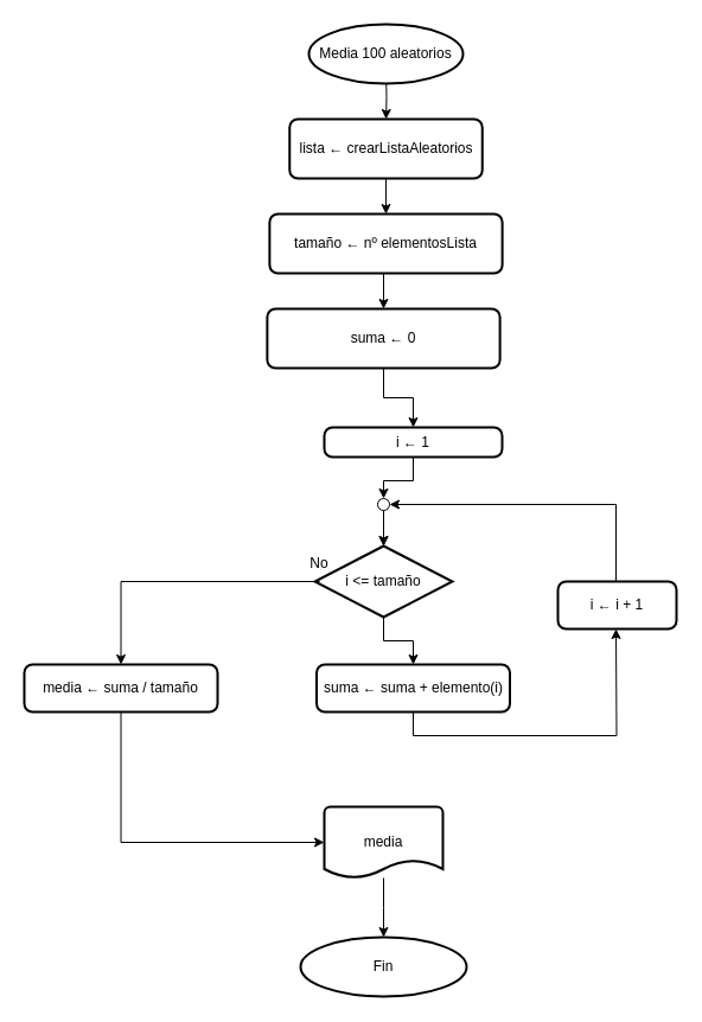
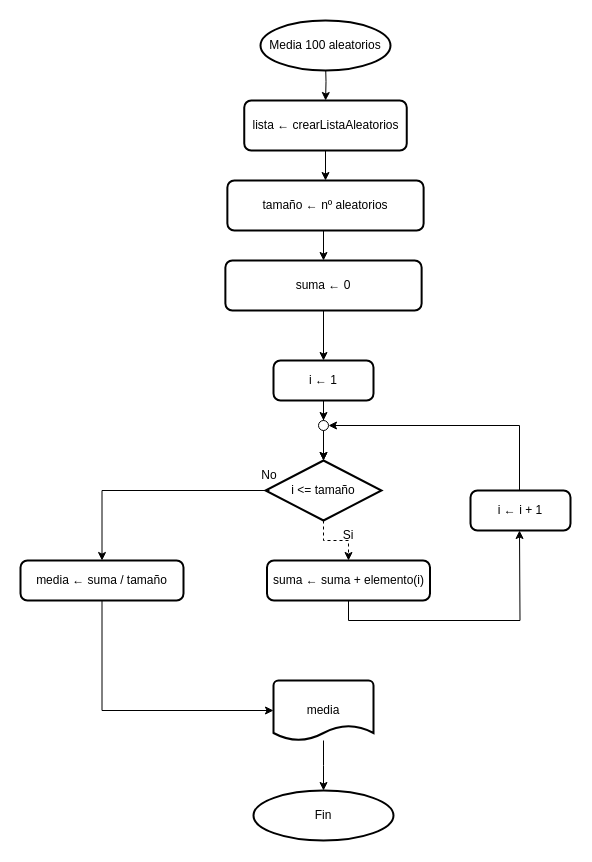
  <mxCell id="0" />
  <mxCell id="1" parent="0" />
  <mxCell id="2" value="" style="edgeStyle=orthogonalEdgeStyle;rounded=0;orthogonalLoop=1;jettySize=auto;html=1;" edge="1" parent="1" target="5"><mxGeometry relative="1" as="geometry"><mxPoint x="325" y="60" as="sourcePoint" /></mxGeometry></mxCell>
  <mxCell id="3" value="Media 100 aleatorios" style="strokeWidth=2;html=1;shape=mxgraph.flowchart.start_2;whiteSpace=wrap;" vertex="1" parent="1"><mxGeometry x="260" y="20" width="130" height="50" as="geometry" /></mxCell>
  <mxCell id="4" style="edgeStyle=orthogonalEdgeStyle;rounded=0;orthogonalLoop=1;jettySize=auto;html=1;exitX=0.5;exitY=1;exitDx=0;exitDy=0;entryX=0.5;entryY=0;entryDx=0;entryDy=0;" edge="1" parent="1" source="5" target="7"><mxGeometry relative="1" as="geometry" /></mxCell>
  <mxCell id="5" value="lista ← crearListaAleatorios" style="rounded=1;whiteSpace=wrap;html=1;absoluteArcSize=1;arcSize=14;strokeWidth=2;" vertex="1" parent="1"><mxGeometry x="243.75" y="100" width="162.5" height="50" as="geometry" /></mxCell>
  <mxCell id="6" style="edgeStyle=orthogonalEdgeStyle;rounded=0;orthogonalLoop=1;jettySize=auto;html=1;exitX=0.5;exitY=1;exitDx=0;exitDy=0;entryX=0.5;entryY=0;entryDx=0;entryDy=0;" edge="1" parent="1" source="7" target="9"><mxGeometry relative="1" as="geometry" /></mxCell>
- <mxCell id="7" value="tamaño ← nº elementosLista" style="rounded=1;whiteSpace=wrap;html=1;absoluteArcSize=1;arcSize=14;strokeWidth=2;" vertex="1" parent="1"><mxGeometry x="226.87" y="180" width="196.25" height="50" as="geometry" /></mxCell>
+ <mxCell id="7" value="tamaño ← nº aleatorios" style="rounded=1;whiteSpace=wrap;html=1;absoluteArcSize=1;arcSize=14;strokeWidth=2;" vertex="1" parent="1"><mxGeometry x="226.87" y="180" width="196.25" height="50" as="geometry" /></mxCell>
  <mxCell id="8" style="edgeStyle=orthogonalEdgeStyle;rounded=0;orthogonalLoop=1;jettySize=auto;html=1;exitX=0.5;exitY=1;exitDx=0;exitDy=0;entryX=0.5;entryY=0;entryDx=0;entryDy=0;" edge="1" parent="1" source="9" target="11"><mxGeometry relative="1" as="geometry" /></mxCell>
  <mxCell id="9" value="suma ← 0" style="rounded=1;whiteSpace=wrap;html=1;absoluteArcSize=1;arcSize=14;strokeWidth=2;" vertex="1" parent="1"><mxGeometry x="224.88" y="260" width="196.25" height="50" as="geometry" /></mxCell>
  <mxCell id="10" value="" style="edgeStyle=orthogonalEdgeStyle;rounded=0;orthogonalLoop=1;jettySize=auto;html=1;" edge="1" parent="1" source="11" target="20"><mxGeometry relative="1" as="geometry" /></mxCell>
- <mxCell id="11" value="i ← 1" style="rounded=1;whiteSpace=wrap;html=1;absoluteArcSize=1;arcSize=14;strokeWidth=2;" vertex="1" parent="1"><mxGeometry x="273" y="360" width="150" height="25" as="geometry" /></mxCell>
- <mxCell id="12" value="" style="edgeStyle=orthogonalEdgeStyle;rounded=0;orthogonalLoop=1;jettySize=auto;html=1;" edge="1" parent="1" source="13" target="15"><mxGeometry relative="1" as="geometry" /></mxCell>
+ <mxCell id="11" value="i ← 1" style="rounded=1;whiteSpace=wrap;html=1;absoluteArcSize=1;arcSize=14;strokeWidth=2;" vertex="1" parent="1"><mxGeometry x="273" y="360" width="100" height="40" as="geometry" /></mxCell>
+ <mxCell id="12" value="" style="edgeStyle=orthogonalEdgeStyle;rounded=0;orthogonalLoop=1;jettySize=auto;html=1;dashed=1;" edge="1" parent="1" source="13" target="15"><mxGeometry relative="1" as="geometry" /></mxCell>
  <mxCell id="13" value="i &amp;lt;= tamaño" style="strokeWidth=2;html=1;shape=mxgraph.flowchart.decision;whiteSpace=wrap;" vertex="1" parent="1"><mxGeometry x="265" y="460" width="116" height="60" as="geometry" /></mxCell>
  <mxCell id="14" style="edgeStyle=orthogonalEdgeStyle;rounded=0;orthogonalLoop=1;jettySize=auto;html=1;exitX=0.5;exitY=1;exitDx=0;exitDy=0;entryX=0.5;entryY=1;entryDx=0;entryDy=0;" edge="1" parent="1" source="15"><mxGeometry relative="1" as="geometry"><mxPoint x="519" y="530" as="targetPoint" /></mxGeometry></mxCell>
  <mxCell id="15" value="suma ← suma + elemento(i)" style="rounded=1;whiteSpace=wrap;html=1;absoluteArcSize=1;arcSize=14;strokeWidth=2;" vertex="1" parent="1"><mxGeometry x="266.5" y="560" width="163" height="40" as="geometry" /></mxCell>
  <mxCell id="16" style="edgeStyle=orthogonalEdgeStyle;rounded=0;orthogonalLoop=1;jettySize=auto;html=1;entryX=1;entryY=0.5;entryDx=0;entryDy=0;entryPerimeter=0;" edge="1" parent="1" target="20"><mxGeometry relative="1" as="geometry"><Array as="points"><mxPoint x="519" y="425" /></Array><mxPoint x="519" y="490" as="sourcePoint" /></mxGeometry></mxCell>
  <mxCell id="17" value="i ← i + 1" style="rounded=1;whiteSpace=wrap;html=1;absoluteArcSize=1;arcSize=14;strokeWidth=2;" vertex="1" parent="1"><mxGeometry x="470" y="490" width="100" height="40" as="geometry" /></mxCell>
  <mxCell id="18" value="" style="edgeStyle=orthogonalEdgeStyle;rounded=0;orthogonalLoop=1;jettySize=auto;html=1;" edge="1" parent="1" source="20" target="13"><mxGeometry relative="1" as="geometry" /></mxCell>
  <mxCell id="19" value="" style="edgeStyle=orthogonalEdgeStyle;rounded=0;orthogonalLoop=1;jettySize=auto;html=1;" edge="1" parent="1" source="20" target="13"><mxGeometry relative="1" as="geometry" /></mxCell>
  <mxCell id="20" value="" style="verticalLabelPosition=bottom;verticalAlign=top;html=1;shape=mxgraph.flowchart.on-page_reference;" vertex="1" parent="1"><mxGeometry x="318" y="420" width="10" height="10" as="geometry" /></mxCell>
+ <mxCell id="21" value="Si" style="text;html=1;strokeColor=none;fillColor=none;align=center;verticalAlign=middle;whiteSpace=wrap;rounded=0;" vertex="1" parent="1"><mxGeometry x="318" y="520" width="60" height="30" as="geometry" /></mxCell>
  <mxCell id="22" style="edgeStyle=orthogonalEdgeStyle;rounded=0;orthogonalLoop=1;jettySize=auto;html=1;exitX=0.5;exitY=1;exitDx=0;exitDy=0;entryX=0.5;entryY=0;entryDx=0;entryDy=0;" edge="1" parent="1" source="23" target="28"><mxGeometry relative="1" as="geometry"><Array as="points"><mxPoint x="102" y="490" /></Array></mxGeometry></mxCell>
  <mxCell id="23" value="No" style="text;html=1;strokeColor=none;fillColor=none;align=center;verticalAlign=middle;whiteSpace=wrap;rounded=0;" vertex="1" parent="1"><mxGeometry x="239" y="460" width="60" height="30" as="geometry" /></mxCell>
  <mxCell id="24" value="" style="edgeStyle=orthogonalEdgeStyle;rounded=0;orthogonalLoop=1;jettySize=auto;html=1;" edge="1" parent="1" source="25"><mxGeometry relative="1" as="geometry"><mxPoint x="323" y="790" as="targetPoint" /></mxGeometry></mxCell>
  <mxCell id="25" value="media" style="strokeWidth=2;html=1;shape=mxgraph.flowchart.document2;whiteSpace=wrap;size=0.25;" vertex="1" parent="1"><mxGeometry x="273" y="680" width="100" height="60" as="geometry" /></mxCell>
  <mxCell id="26" value="Fin" style="strokeWidth=2;html=1;shape=mxgraph.flowchart.start_2;whiteSpace=wrap;" vertex="1" parent="1"><mxGeometry x="253" y="790" width="140" height="50" as="geometry" /></mxCell>
  <mxCell id="27" style="edgeStyle=orthogonalEdgeStyle;rounded=0;orthogonalLoop=1;jettySize=auto;html=1;exitX=0.5;exitY=1;exitDx=0;exitDy=0;entryX=0;entryY=0.5;entryDx=0;entryDy=0;entryPerimeter=0;" edge="1" parent="1" source="28" target="25"><mxGeometry relative="1" as="geometry" /></mxCell>
  <mxCell id="28" value="media ← suma / tamaño" style="rounded=1;whiteSpace=wrap;html=1;absoluteArcSize=1;arcSize=14;strokeWidth=2;" vertex="1" parent="1"><mxGeometry x="20" y="560" width="163" height="40" as="geometry" /></mxCell>
